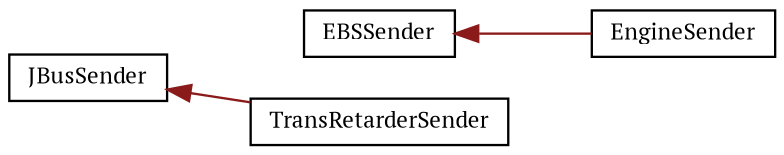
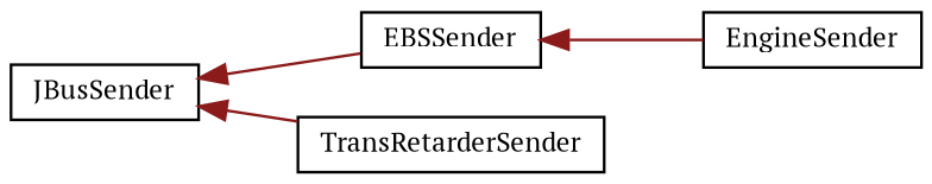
  digraph {
    fontname="PT Serif"
    rankdir=LR
    node [color=black fillcolor=white fontname="PT Serif" fontsize=10 shape=record style=filled]
    edge [color=firebrick4 dir=back fontname="PT Serif" fontsize=10 labelfontname=Helvetica labelfontsize=10 style=solid]
    n1 [height=0.2 label=JBusSender width=0.4]
    n2 [height=0.2 label=EBSSender width=0.4]
    n3 [height=0.2 label=TransRetarderSender width=0.4]
    n4 [height=0.2 label=EngineSender width=0.4]
+   n1 -> n2
    n1 -> n3
    n2 -> n4
  }
